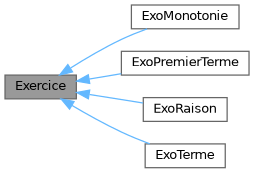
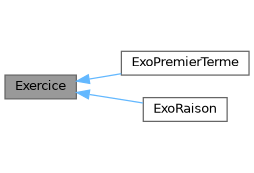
  digraph {
    rankdir=LR
    node [color=gray40 fillcolor=white fontname=Helvetica fontsize=10 shape=box style=filled]
    edge [color=steelblue1 dir=back fontname=Helvetica fontsize=10 labelfontname=Helvetica labelfontsize=10 style=solid]
    n1 [fillcolor=grey60 fontcolor=black height=0.2 label=Exercice width=0.4]
-   n2 [height=0.2 label=ExoMonotonie width=0.4]
    n3 [height=0.2 label=ExoPremierTerme width=0.4]
    n4 [height=0.2 label=ExoRaison width=0.4]
-   n5 [height=0.2 label=ExoTerme width=0.4]
-   n1 -> n2
    n1 -> n3
    n1 -> n4
-   n1 -> n5
  }
